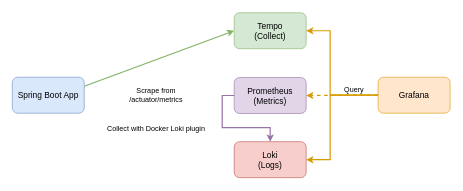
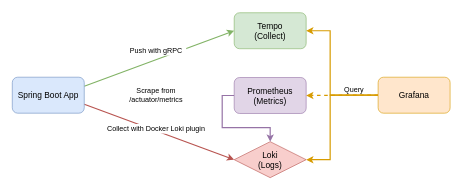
  <mxCell id="0" />
  <mxCell id="1" parent="0" />
  <mxCell id="2" style="rounded=0;orthogonalLoop=1;jettySize=auto;html=1;exitX=1;exitY=0.25;exitDx=0;exitDy=0;entryX=0;entryY=0.5;entryDx=0;entryDy=0;fontSize=14;fillColor=#d5e8d4;strokeColor=#82b366;strokeWidth=2;fontColor=#000000;" parent="1" source="4" target="5" edge="1"><mxGeometry relative="1" as="geometry" /></mxCell>
+ <mxCell id="3" style="rounded=0;orthogonalLoop=1;jettySize=auto;html=1;exitX=1;exitY=0.75;exitDx=0;exitDy=0;entryX=0;entryY=0.5;entryDx=0;entryDy=0;fontSize=14;fillColor=#f8cecc;strokeColor=#b85450;strokeWidth=2;fontColor=#000000;" parent="1" source="4" target="8" edge="1"><mxGeometry relative="1" as="geometry" /></mxCell>
  <mxCell id="4" value="Spring Boot App" style="rounded=1;whiteSpace=wrap;html=1;fontSize=14;fillColor=#dae8fc;strokeColor=#6c8ebf;fontColor=#000000;" parent="1" vertex="1"><mxGeometry x="20" y="128" width="120" height="60" as="geometry" /></mxCell>
  <mxCell id="5" value="Tempo&lt;br style=&quot;font-size: 14px;&quot;&gt;(Collect)" style="rounded=1;whiteSpace=wrap;html=1;fontSize=14;fillColor=#d5e8d4;strokeColor=#82b366;fontColor=#000000;" parent="1" vertex="1"><mxGeometry x="390" y="20.5" width="120" height="60" as="geometry" /></mxCell>
  <mxCell id="6" style="edgeStyle=orthogonalEdgeStyle;rounded=0;orthogonalLoop=1;jettySize=auto;html=1;exitX=0;exitY=0.5;exitDx=0;exitDy=0;fontSize=14;fillColor=#e1d5e7;strokeColor=#9673a6;strokeWidth=2;fontColor=#000000;" parent="1" source="7" target="8" edge="1"><mxGeometry relative="1" as="geometry" /></mxCell>
  <mxCell id="7" value="Prometheus&lt;br style=&quot;font-size: 14px;&quot;&gt;(Metrics)" style="rounded=1;whiteSpace=wrap;html=1;fontSize=14;fillColor=#e1d5e7;strokeColor=#9673a6;fontColor=#000000;" parent="1" vertex="1"><mxGeometry x="390" y="128.5" width="120" height="60" as="geometry" /></mxCell>
- <mxCell id="8" value="Loki&lt;br style=&quot;font-size: 14px;&quot;&gt;(Logs)" style="rounded=1;whiteSpace=wrap;html=1;fontSize=14;fillColor=#f8cecc;strokeColor=#b85450;fontColor=#000000;" parent="1" vertex="1"><mxGeometry x="390" y="235.5" width="120" height="60" as="geometry" /></mxCell>
+ <mxCell id="8" value="Loki&lt;br style=&quot;font-size: 14px;&quot;&gt;(Logs)" style="rhombus;whiteSpace=wrap;html=1;fontSize=14;fillColor=#f8cecc;strokeColor=#b85450;fontColor=#000000;" parent="1" vertex="1"><mxGeometry x="390" y="235.5" width="120" height="60" as="geometry" /></mxCell>
  <mxCell id="9" style="edgeStyle=orthogonalEdgeStyle;rounded=0;orthogonalLoop=1;jettySize=auto;html=1;exitX=0;exitY=0.5;exitDx=0;exitDy=0;fontSize=14;fillColor=#ffe6cc;strokeColor=#d79b00;strokeWidth=2;fontColor=#000000;dashed=1;" parent="1" source="12" target="7" edge="1"><mxGeometry relative="1" as="geometry" /></mxCell>
  <mxCell id="10" style="edgeStyle=orthogonalEdgeStyle;rounded=0;orthogonalLoop=1;jettySize=auto;html=1;exitX=0;exitY=0.5;exitDx=0;exitDy=0;entryX=1;entryY=0.5;entryDx=0;entryDy=0;fontSize=14;fillColor=#ffe6cc;strokeColor=#d79b00;strokeWidth=2;fontColor=#000000;" parent="1" source="12" target="5" edge="1"><mxGeometry relative="1" as="geometry"><Array as="points"><mxPoint x="550" y="158" /><mxPoint x="550" y="51" /></Array></mxGeometry></mxCell>
  <mxCell id="11" style="edgeStyle=orthogonalEdgeStyle;rounded=0;orthogonalLoop=1;jettySize=auto;html=1;exitX=0;exitY=0.5;exitDx=0;exitDy=0;entryX=1;entryY=0.5;entryDx=0;entryDy=0;fontSize=14;fillColor=#ffe6cc;strokeColor=#d79b00;strokeWidth=2;fontColor=#000000;" parent="1" source="12" target="8" edge="1"><mxGeometry relative="1" as="geometry"><Array as="points"><mxPoint x="550" y="158" /><mxPoint x="550" y="266" /></Array></mxGeometry></mxCell>
  <mxCell id="12" value="Grafana" style="rounded=1;whiteSpace=wrap;html=1;fontSize=14;fillColor=#ffe6cc;strokeColor=#d79b00;fontColor=#000000;" parent="1" vertex="1"><mxGeometry x="630" y="128" width="120" height="60" as="geometry" /></mxCell>
  <mxCell id="13" value="Query" style="text;html=1;strokeColor=none;fillColor=none;align=center;verticalAlign=middle;whiteSpace=wrap;rounded=0;fontColor=#000000;" parent="1" vertex="1"><mxGeometry x="560" y="134" width="60" height="30" as="geometry" /></mxCell>
+ <mxCell id="14" value="Push with gRPC" style="text;html=1;strokeColor=none;fillColor=#FFFFFF;align=center;verticalAlign=middle;whiteSpace=wrap;rounded=0;fontColor=#000000;" parent="1" vertex="1"><mxGeometry x="210" y="76" width="100" height="16" as="geometry" /></mxCell>
  <mxCell id="15" value="Scrape from /actuator/metrics" style="text;html=1;strokeColor=none;fillColor=#FFFFFF;align=center;verticalAlign=middle;whiteSpace=wrap;rounded=0;fontColor=#000000;" parent="1" vertex="1"><mxGeometry x="200" y="139" width="120" height="37" as="geometry" /></mxCell>
  <mxCell id="16" value="Collect with Docker Loki plugin" style="text;html=1;strokeColor=none;fillColor=#FFFFFF;align=center;verticalAlign=middle;whiteSpace=wrap;rounded=0;fontColor=#000000;" parent="1" vertex="1"><mxGeometry x="175" y="206" width="170" height="16" as="geometry" /></mxCell>
